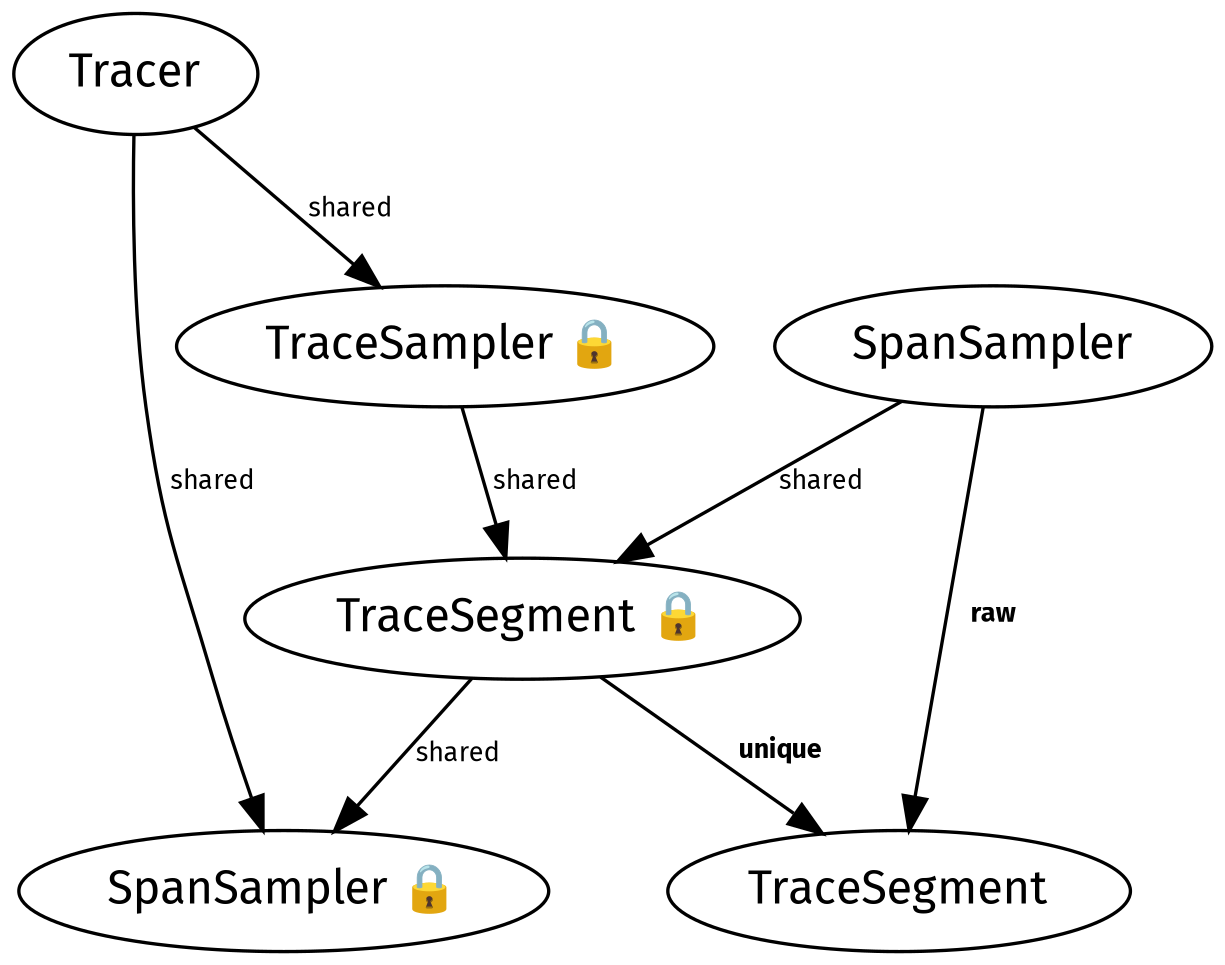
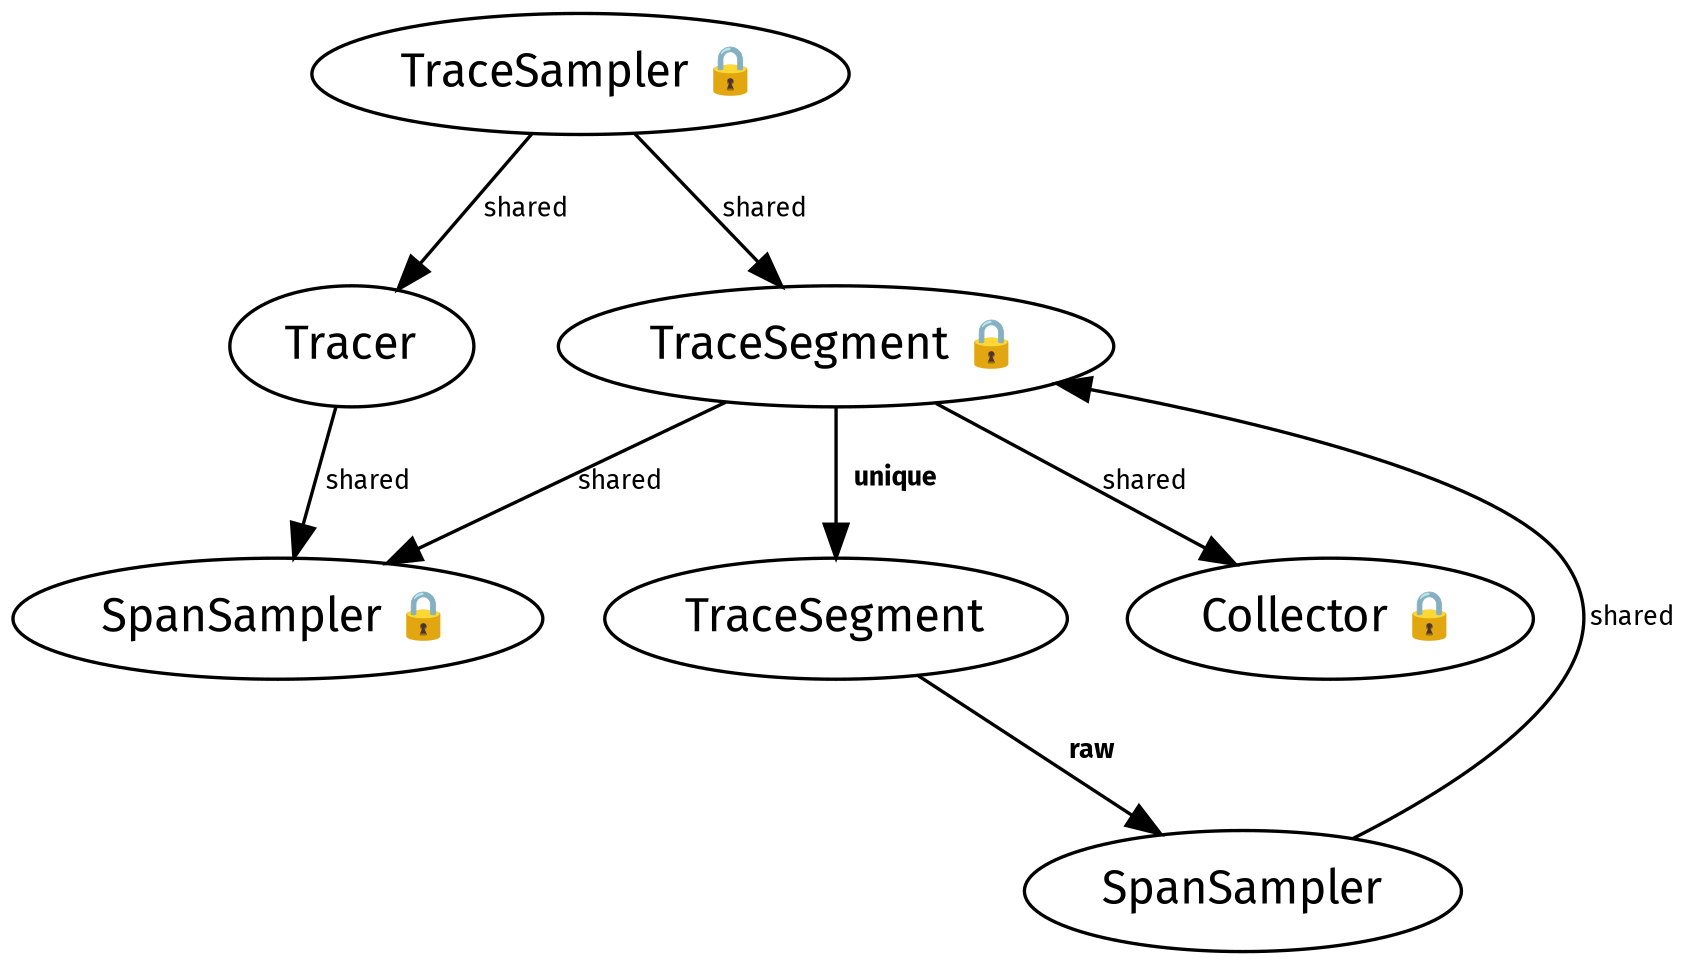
  digraph {
    fontname="Fira Sans"
    rankdir=TB
    node [fontname="Fira Sans"]
    edge [fontname="Fira Sans" fontsize=8]
    Tracer
    "SpanSampler 🔒"
    "TraceSampler 🔒"
    "TraceSegment 🔒"
    n5 [label=SpanSampler]
    n6 [label=TraceSegment]
+   "Collector 🔒"
    Tracer -> "SpanSampler 🔒" [label=" shared"]
-   Tracer -> "TraceSampler 🔒" [label=" shared"]
+   "TraceSampler 🔒" -> Tracer [label=" shared"]
    "TraceSampler 🔒" -> "TraceSegment 🔒" [label=" shared"]
    "TraceSegment 🔒" -> "SpanSampler 🔒" [label=" shared"]
    "TraceSegment 🔒" -> n6 [label=< <B> unique</B> >]
+   "TraceSegment 🔒" -> "Collector 🔒" [label=" shared"]
    n5 -> "TraceSegment 🔒" [label=" shared"]
-   n5 -> n6 [label=< <B> raw</B> >]
+   n6 -> n5 [label=< <B> raw</B> >]
  }
